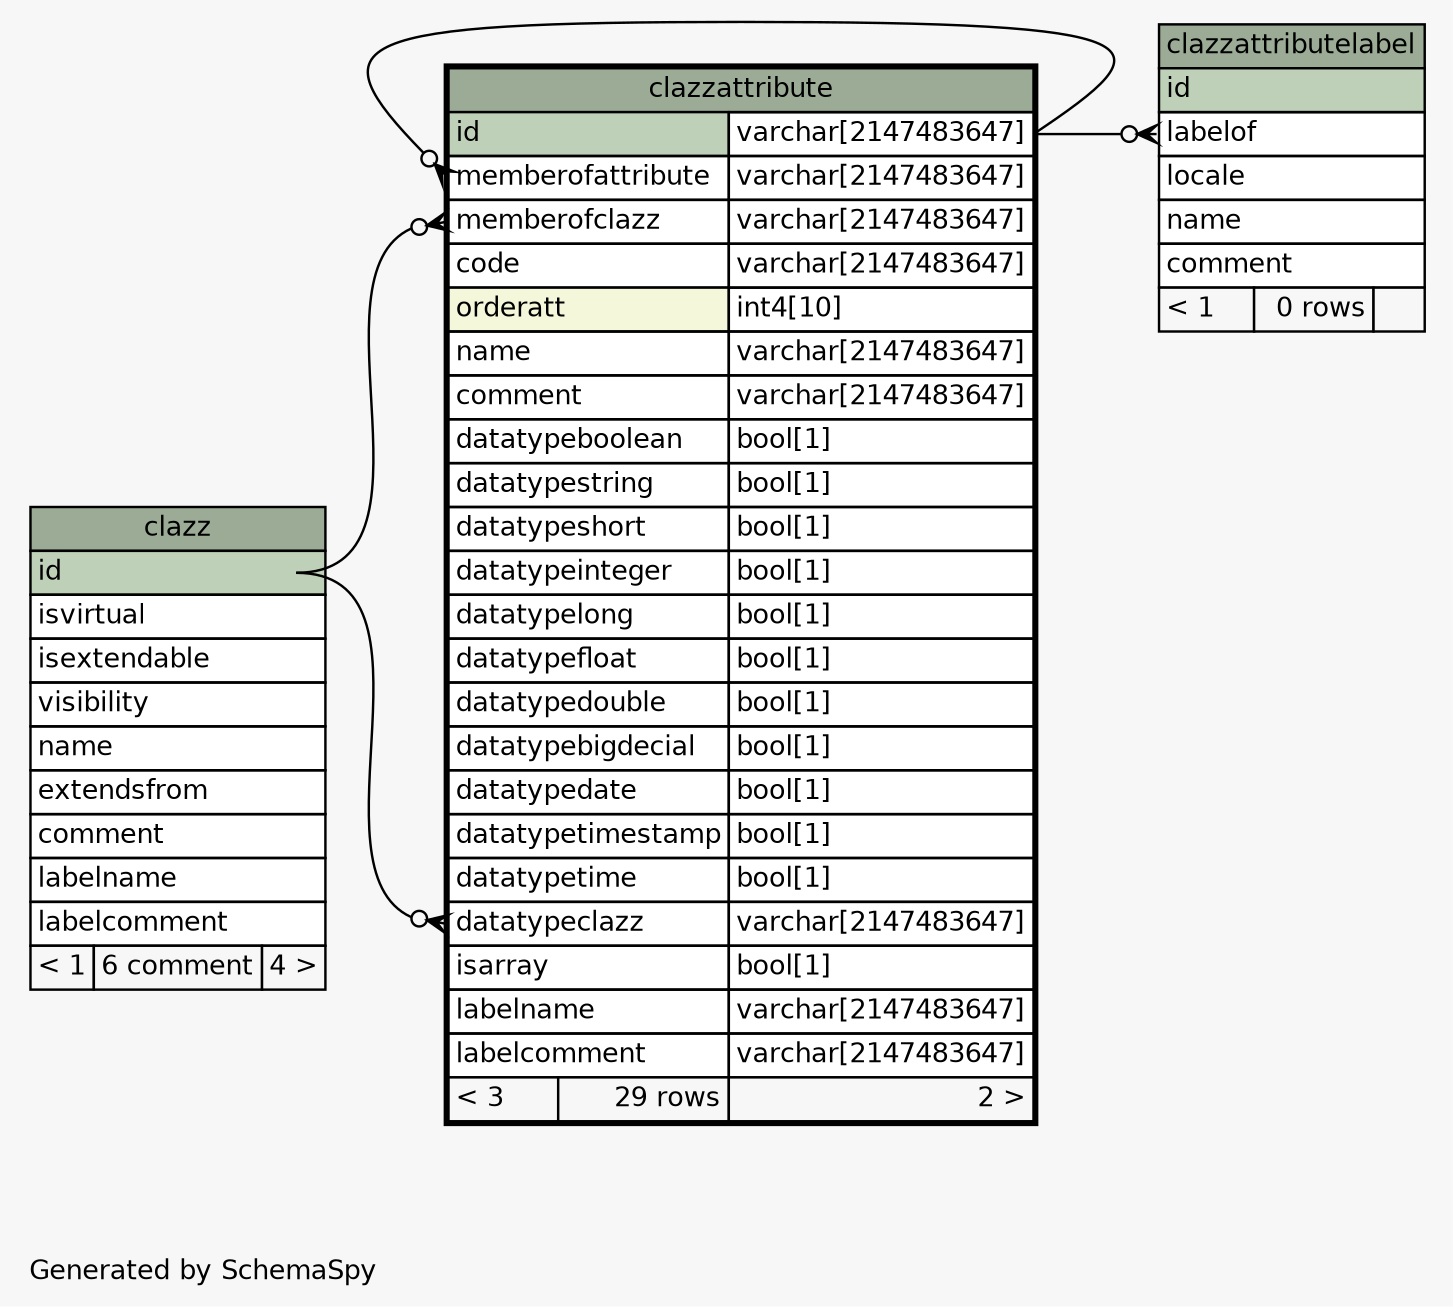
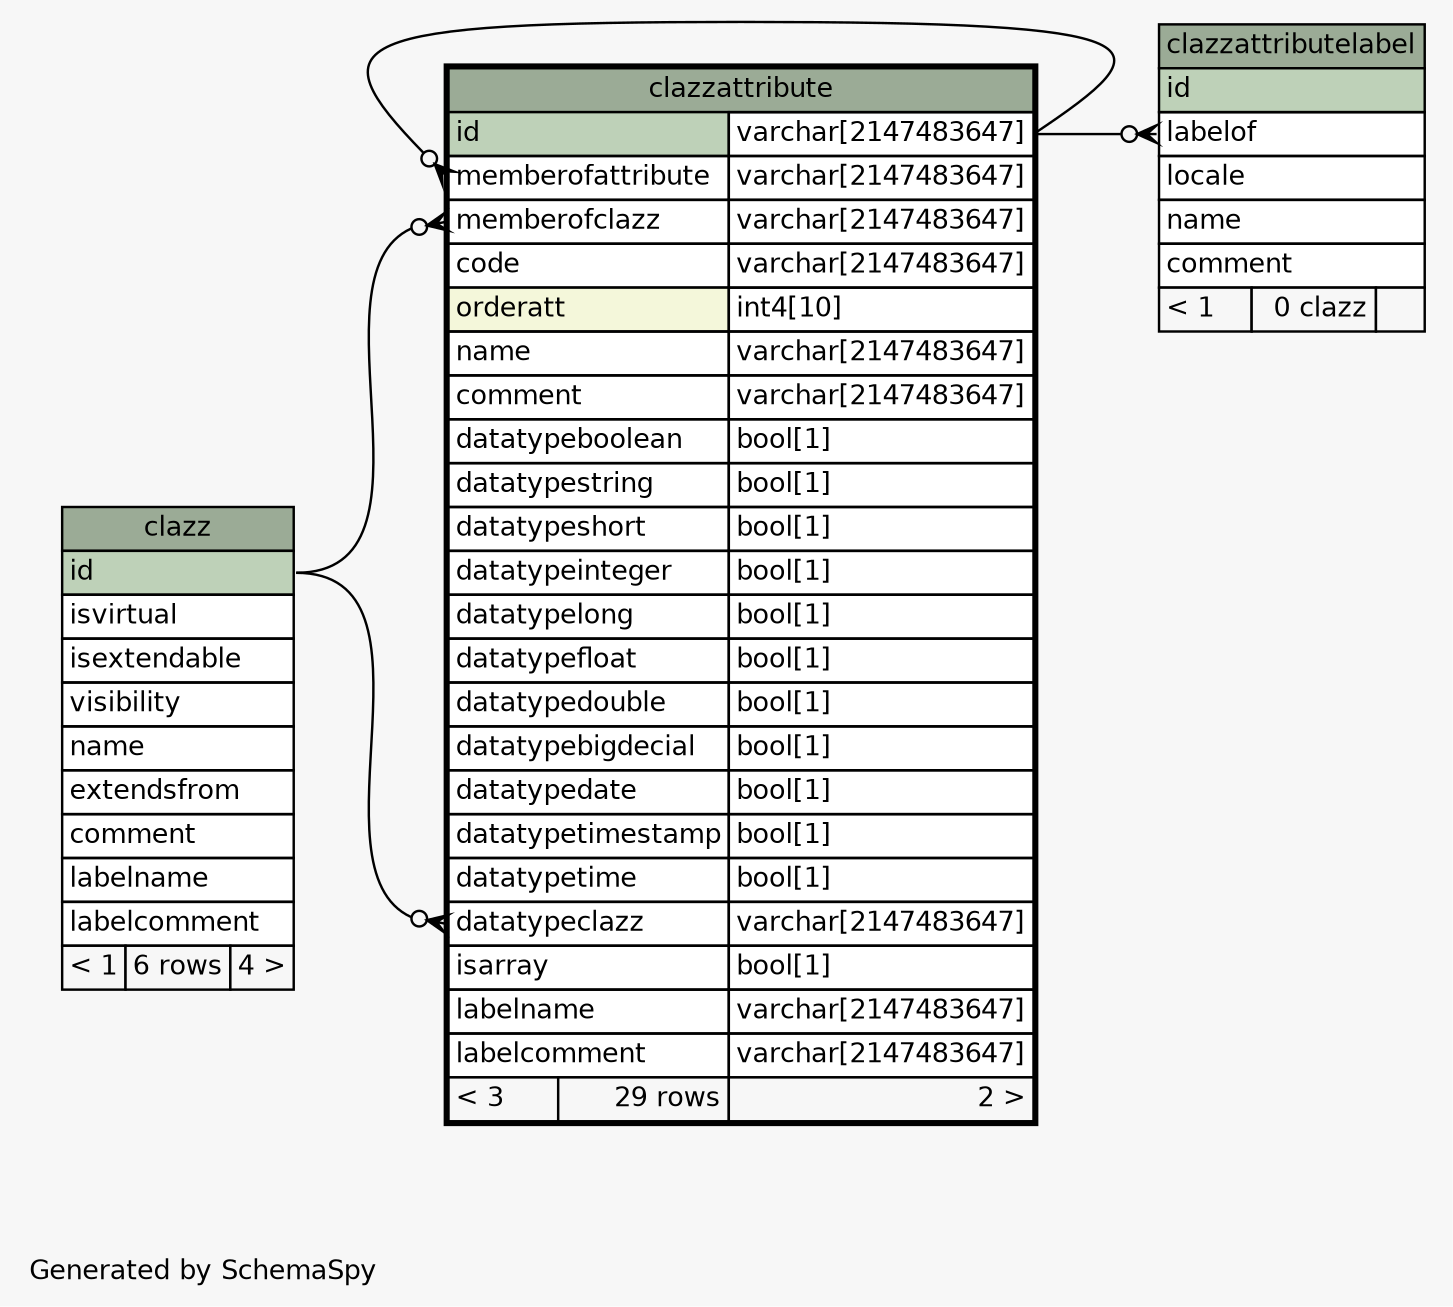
  digraph {
    bgcolor="#f7f7f7"
    fontname=Helvetica
    fontsize=11
    label="\nGenerated by SchemaSpy"
    labeljust=l
    nodesep=0.18
    rankdir=RL
    ranksep=0.46
    node [fontname=Helvetica fontsize=11 shape=plaintext]
    edge [arrowhead=none arrowsize=0.8 arrowtail=crowodot dir=back headport="id.type:e"]
    n1 [label=<     <TABLE BORDER="2" CELLBORDER="1" CELLSPACING="0" BGCOLOR="#ffffff">       <TR><TD COLSPAN="3" BGCOLOR="#9bab96" ALIGN="CENTER">clazzattribute</TD></TR>       <TR><TD PORT="id" COLSPAN="2" BGCOLOR="#bed1b8" ALIGN="LEFT">id</TD><TD PORT="id.type" ALIGN="LEFT">varchar[2147483647]</TD></TR>       <TR><TD PORT="memberofattribute" COLSPAN="2" ALIGN="LEFT">memberofattribute</TD><TD PORT="memberofattribute.type" ALIGN="LEFT">varchar[2147483647]</TD></TR>       <TR><TD PORT="memberofclazz" COLSPAN="2" ALIGN="LEFT">memberofclazz</TD><TD PORT="memberofclazz.type" ALIGN="LEFT">varchar[2147483647]</TD></TR>       <TR><TD PORT="code" COLSPAN="2" ALIGN="LEFT">code</TD><TD PORT="code.type" ALIGN="LEFT">varchar[2147483647]</TD></TR>       <TR><TD PORT="orderatt" COLSPAN="2" BGCOLOR="#f4f7da" ALIGN="LEFT">orderatt</TD><TD PORT="orderatt.type" ALIGN="LEFT">int4[10]</TD></TR>       <TR><TD PORT="name" COLSPAN="2" ALIGN="LEFT">name</TD><TD PORT="name.type" ALIGN="LEFT">varchar[2147483647]</TD></TR>       <TR><TD PORT="comment" COLSPAN="2" ALIGN="LEFT">comment</TD><TD PORT="comment.type" ALIGN="LEFT">varchar[2147483647]</TD></TR>       <TR><TD PORT="datatypeboolean" COLSPAN="2" ALIGN="LEFT">datatypeboolean</TD><TD PORT="datatypeboolean.type" ALIGN="LEFT">bool[1]</TD></TR>       <TR><TD PORT="datatypestring" COLSPAN="2" ALIGN="LEFT">datatypestring</TD><TD PORT="datatypestring.type" ALIGN="LEFT">bool[1]</TD></TR>       <TR><TD PORT="datatypeshort" COLSPAN="2" ALIGN="LEFT">datatypeshort</TD><TD PORT="datatypeshort.type" ALIGN="LEFT">bool[1]</TD></TR>       <TR><TD PORT="datatypeinteger" COLSPAN="2" ALIGN="LEFT">datatypeinteger</TD><TD PORT="datatypeinteger.type" ALIGN="LEFT">bool[1]</TD></TR>       <TR><TD PORT="datatypelong" COLSPAN="2" ALIGN="LEFT">datatypelong</TD><TD PORT="datatypelong.type" ALIGN="LEFT">bool[1]</TD></TR>       <TR><TD PORT="datatypefloat" COLSPAN="2" ALIGN="LEFT">datatypefloat</TD><TD PORT="datatypefloat.type" ALIGN="LEFT">bool[1]</TD></TR>       <TR><TD PORT="datatypedouble" COLSPAN="2" ALIGN="LEFT">datatypedouble</TD><TD PORT="datatypedouble.type" ALIGN="LEFT">bool[1]</TD></TR>       <TR><TD PORT="datatypebigdecial" COLSPAN="2" ALIGN="LEFT">datatypebigdecial</TD><TD PORT="datatypebigdecial.type" ALIGN="LEFT">bool[1]</TD></TR>       <TR><TD PORT="datatypedate" COLSPAN="2" ALIGN="LEFT">datatypedate</TD><TD PORT="datatypedate.type" ALIGN="LEFT">bool[1]</TD></TR>       <TR><TD PORT="datatypetimestamp" COLSPAN="2" ALIGN="LEFT">datatypetimestamp</TD><TD PORT="datatypetimestamp.type" ALIGN="LEFT">bool[1]</TD></TR>       <TR><TD PORT="datatypetime" COLSPAN="2" ALIGN="LEFT">datatypetime</TD><TD PORT="datatypetime.type" ALIGN="LEFT">bool[1]</TD></TR>       <TR><TD PORT="datatypeclazz" COLSPAN="2" ALIGN="LEFT">datatypeclazz</TD><TD PORT="datatypeclazz.type" ALIGN="LEFT">varchar[2147483647]</TD></TR>       <TR><TD PORT="isarray" COLSPAN="2" ALIGN="LEFT">isarray</TD><TD PORT="isarray.type" ALIGN="LEFT">bool[1]</TD></TR>       <TR><TD PORT="labelname" COLSPAN="2" ALIGN="LEFT">labelname</TD><TD PORT="labelname.type" ALIGN="LEFT">varchar[2147483647]</TD></TR>       <TR><TD PORT="labelcomment" COLSPAN="2" ALIGN="LEFT">labelcomment</TD><TD PORT="labelcomment.type" ALIGN="LEFT">varchar[2147483647]</TD></TR>       <TR><TD ALIGN="LEFT" BGCOLOR="#f7f7f7">&lt; 3</TD><TD ALIGN="RIGHT" BGCOLOR="#f7f7f7">29 rows</TD><TD ALIGN="RIGHT" BGCOLOR="#f7f7f7">2 &gt;</TD></TR>     </TABLE>>]
-   n2 [label=<     <TABLE BORDER="0" CELLBORDER="1" CELLSPACING="0" BGCOLOR="#ffffff">       <TR><TD COLSPAN="3" BGCOLOR="#9bab96" ALIGN="CENTER">clazz</TD></TR>       <TR><TD PORT="id" COLSPAN="3" BGCOLOR="#bed1b8" ALIGN="LEFT">id</TD></TR>       <TR><TD PORT="isvirtual" COLSPAN="3" ALIGN="LEFT">isvirtual</TD></TR>       <TR><TD PORT="isextendable" COLSPAN="3" ALIGN="LEFT">isextendable</TD></TR>       <TR><TD PORT="visibility" COLSPAN="3" ALIGN="LEFT">visibility</TD></TR>       <TR><TD PORT="name" COLSPAN="3" ALIGN="LEFT">name</TD></TR>       <TR><TD PORT="extendsfrom" COLSPAN="3" ALIGN="LEFT">extendsfrom</TD></TR>       <TR><TD PORT="comment" COLSPAN="3" ALIGN="LEFT">comment</TD></TR>       <TR><TD PORT="labelname" COLSPAN="3" ALIGN="LEFT">labelname</TD></TR>       <TR><TD PORT="labelcomment" COLSPAN="3" ALIGN="LEFT">labelcomment</TD></TR>       <TR><TD ALIGN="LEFT" BGCOLOR="#f7f7f7">&lt; 1</TD><TD ALIGN="RIGHT" BGCOLOR="#f7f7f7">6 comment</TD><TD ALIGN="RIGHT" BGCOLOR="#f7f7f7">4 &gt;</TD></TR>     </TABLE>>]
-   n3 [label=<     <TABLE BORDER="0" CELLBORDER="1" CELLSPACING="0" BGCOLOR="#ffffff">       <TR><TD COLSPAN="3" BGCOLOR="#9bab96" ALIGN="CENTER">clazzattributelabel</TD></TR>       <TR><TD PORT="id" COLSPAN="3" BGCOLOR="#bed1b8" ALIGN="LEFT">id</TD></TR>       <TR><TD PORT="labelof" COLSPAN="3" ALIGN="LEFT">labelof</TD></TR>       <TR><TD PORT="locale" COLSPAN="3" ALIGN="LEFT">locale</TD></TR>       <TR><TD PORT="name" COLSPAN="3" ALIGN="LEFT">name</TD></TR>       <TR><TD PORT="comment" COLSPAN="3" ALIGN="LEFT">comment</TD></TR>       <TR><TD ALIGN="LEFT" BGCOLOR="#f7f7f7">&lt; 1</TD><TD ALIGN="RIGHT" BGCOLOR="#f7f7f7">0 rows</TD><TD ALIGN="RIGHT" BGCOLOR="#f7f7f7">  </TD></TR>     </TABLE>>]
+   n2 [label=<     <TABLE BORDER="0" CELLBORDER="1" CELLSPACING="0" BGCOLOR="#ffffff">       <TR><TD COLSPAN="3" BGCOLOR="#9bab96" ALIGN="CENTER">clazz</TD></TR>       <TR><TD PORT="id" COLSPAN="3" BGCOLOR="#bed1b8" ALIGN="LEFT">id</TD></TR>       <TR><TD PORT="isvirtual" COLSPAN="3" ALIGN="LEFT">isvirtual</TD></TR>       <TR><TD PORT="isextendable" COLSPAN="3" ALIGN="LEFT">isextendable</TD></TR>       <TR><TD PORT="visibility" COLSPAN="3" ALIGN="LEFT">visibility</TD></TR>       <TR><TD PORT="name" COLSPAN="3" ALIGN="LEFT">name</TD></TR>       <TR><TD PORT="extendsfrom" COLSPAN="3" ALIGN="LEFT">extendsfrom</TD></TR>       <TR><TD PORT="comment" COLSPAN="3" ALIGN="LEFT">comment</TD></TR>       <TR><TD PORT="labelname" COLSPAN="3" ALIGN="LEFT">labelname</TD></TR>       <TR><TD PORT="labelcomment" COLSPAN="3" ALIGN="LEFT">labelcomment</TD></TR>       <TR><TD ALIGN="LEFT" BGCOLOR="#f7f7f7">&lt; 1</TD><TD ALIGN="RIGHT" BGCOLOR="#f7f7f7">6 rows</TD><TD ALIGN="RIGHT" BGCOLOR="#f7f7f7">4 &gt;</TD></TR>     </TABLE>>]
+   n3 [label=<     <TABLE BORDER="0" CELLBORDER="1" CELLSPACING="0" BGCOLOR="#ffffff">       <TR><TD COLSPAN="3" BGCOLOR="#9bab96" ALIGN="CENTER">clazzattributelabel</TD></TR>       <TR><TD PORT="id" COLSPAN="3" BGCOLOR="#bed1b8" ALIGN="LEFT">id</TD></TR>       <TR><TD PORT="labelof" COLSPAN="3" ALIGN="LEFT">labelof</TD></TR>       <TR><TD PORT="locale" COLSPAN="3" ALIGN="LEFT">locale</TD></TR>       <TR><TD PORT="name" COLSPAN="3" ALIGN="LEFT">name</TD></TR>       <TR><TD PORT="comment" COLSPAN="3" ALIGN="LEFT">comment</TD></TR>       <TR><TD ALIGN="LEFT" BGCOLOR="#f7f7f7">&lt; 1</TD><TD ALIGN="RIGHT" BGCOLOR="#f7f7f7">0 clazz</TD><TD ALIGN="RIGHT" BGCOLOR="#f7f7f7">  </TD></TR>     </TABLE>>]
    n1 -> n1 [tailport="memberofattribute:w"]
    n1 -> n2 [headport="id:e" tailport="datatypeclazz:w"]
    n1 -> n2 [headport="id:e" tailport="memberofclazz:w"]
    n3 -> n1 [tailport="labelof:w"]
  }
